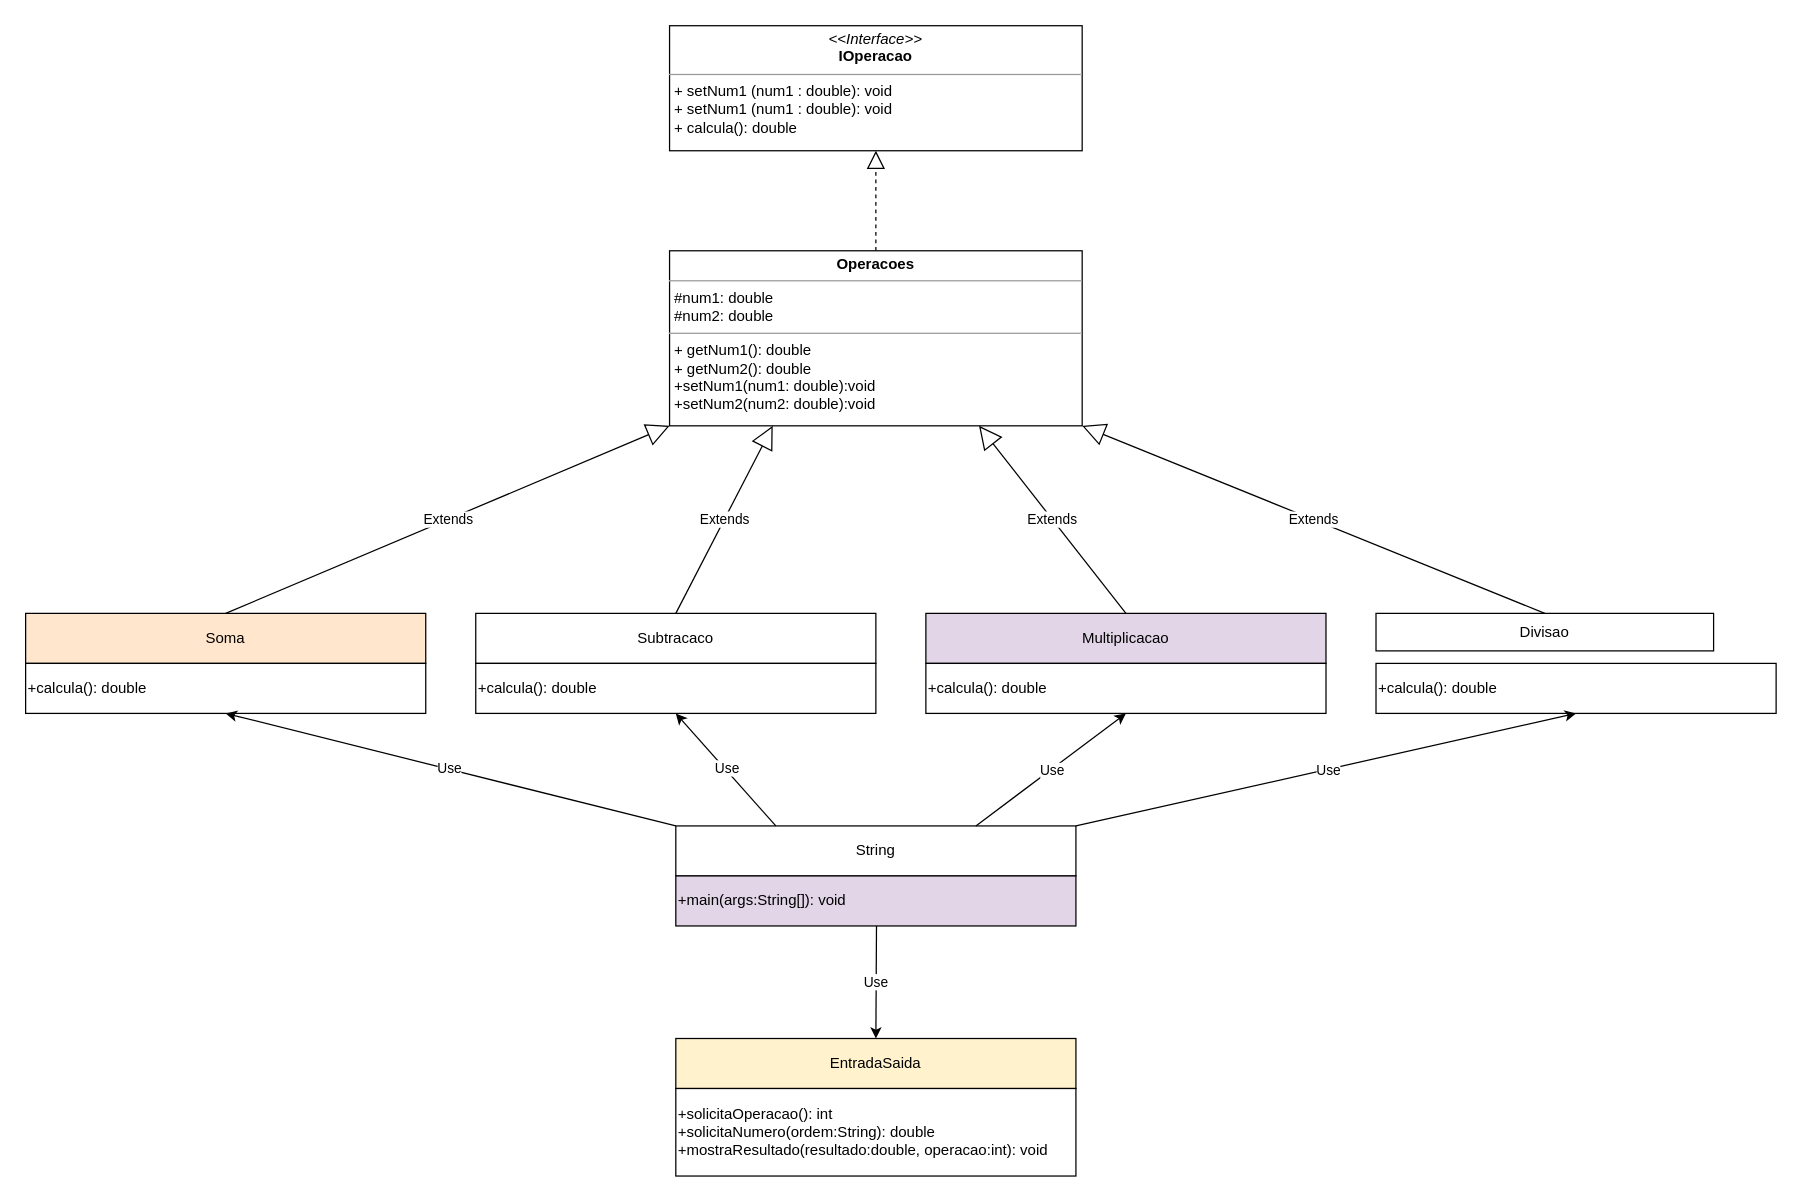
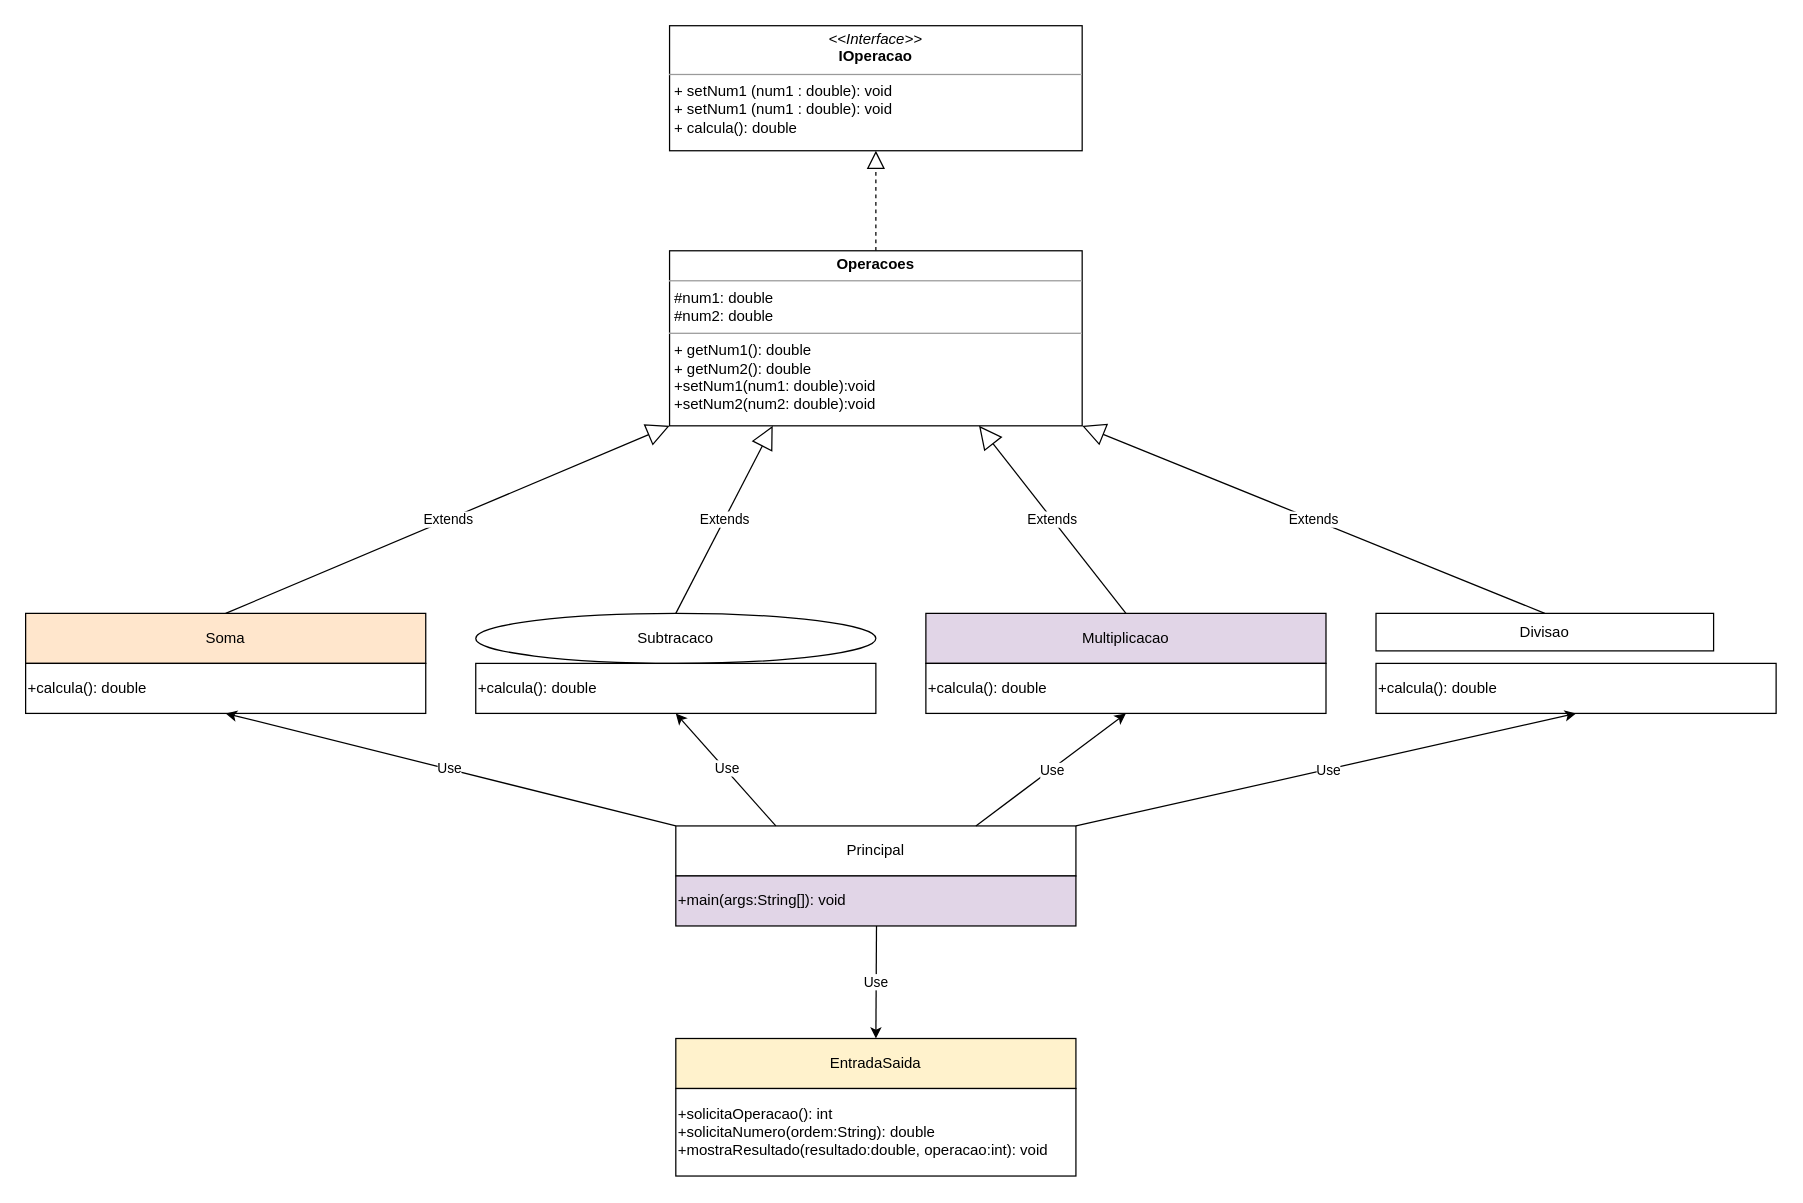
  <mxCell id="0" />
  <mxCell id="1" parent="0" />
- <mxCell id="2" value="String" style="rounded=0;whiteSpace=wrap;html=1;" parent="1" vertex="1"><mxGeometry x="540" y="660" width="320" height="40" as="geometry" /></mxCell>
+ <mxCell id="2" value="Principal" style="rounded=0;whiteSpace=wrap;html=1;" parent="1" vertex="1"><mxGeometry x="540" y="660" width="320" height="40" as="geometry" /></mxCell>
  <mxCell id="3" value="EntradaSaida" style="rounded=0;whiteSpace=wrap;html=1;fillColor=#fff2cc;" parent="1" vertex="1"><mxGeometry x="540" y="830" width="320" height="40" as="geometry" /></mxCell>
  <mxCell id="4" value="&lt;div style=&quot;&quot;&gt;+solicitaOperacao(): int&lt;/div&gt;&lt;div style=&quot;&quot;&gt;+solicitaNumero(ordem:String): double&lt;/div&gt;&lt;div style=&quot;&quot;&gt;+mostraResultado(resultado:double, operacao:int): void&lt;/div&gt;" style="rounded=0;whiteSpace=wrap;html=1;align=left;" parent="1" vertex="1"><mxGeometry x="540" y="870" width="320" height="70" as="geometry" /></mxCell>
  <mxCell id="5" value="&lt;div style=&quot;&quot;&gt;+main(args:String[]): void&lt;/div&gt;" style="rounded=0;whiteSpace=wrap;html=1;align=left;fillColor=#e1d5e7;" parent="1" vertex="1"><mxGeometry x="540" y="700" width="320" height="40" as="geometry" /></mxCell>
  <mxCell id="6" value="" style="endArrow=classic;html=1;rounded=0;exitX=0.5;exitY=1;exitDx=0;exitDy=0;entryX=0.5;entryY=0;entryDx=0;entryDy=0;" parent="1" target="3" edge="1"><mxGeometry width="50" height="50" relative="1" as="geometry"><mxPoint x="700.5" y="740" as="sourcePoint" /><mxPoint x="700" y="900" as="targetPoint" /><Array as="points" /></mxGeometry></mxCell>
  <mxCell id="7" value="Use" style="edgeLabel;html=1;align=center;verticalAlign=middle;resizable=0;points=[];" parent="6" connectable="0" vertex="1"><mxGeometry x="0.006" y="-1" relative="1" as="geometry"><mxPoint as="offset" /></mxGeometry></mxCell>
  <mxCell id="8" value="Soma" style="rounded=0;whiteSpace=wrap;html=1;fillColor=#ffe6cc;" parent="1" vertex="1"><mxGeometry x="20" y="490" width="320" height="40" as="geometry" /></mxCell>
  <mxCell id="9" value="&lt;div style=&quot;&quot;&gt;+calcula(): double&lt;/div&gt;" style="rounded=0;whiteSpace=wrap;html=1;align=left;" parent="1" vertex="1"><mxGeometry x="20" y="530" width="320" height="40" as="geometry" /></mxCell>
- <mxCell id="10" value="Subtracaco" style="rounded=0;whiteSpace=wrap;html=1;" parent="1" vertex="1"><mxGeometry x="380" y="490" width="320" height="40" as="geometry" /></mxCell>
+ <mxCell id="10" value="Subtracaco" style="ellipse;whiteSpace=wrap;html=1;" parent="1" vertex="1"><mxGeometry x="380" y="490" width="320" height="40" as="geometry" /></mxCell>
  <mxCell id="11" value="&lt;div style=&quot;&quot;&gt;+calcula(): double&lt;br&gt;&lt;/div&gt;" style="rounded=0;whiteSpace=wrap;html=1;align=left;" parent="1" vertex="1"><mxGeometry x="380" y="530" width="320" height="40" as="geometry" /></mxCell>
  <mxCell id="12" value="Multiplicacao" style="rounded=0;whiteSpace=wrap;html=1;fillColor=#e1d5e7;" parent="1" vertex="1"><mxGeometry x="740" y="490" width="320" height="40" as="geometry" /></mxCell>
  <mxCell id="13" value="&lt;div style=&quot;&quot;&gt;+calcula(): double&lt;br&gt;&lt;/div&gt;" style="rounded=0;whiteSpace=wrap;html=1;align=left;" parent="1" vertex="1"><mxGeometry x="740" y="530" width="320" height="40" as="geometry" /></mxCell>
  <mxCell id="14" value="Divisao" style="rounded=0;whiteSpace=wrap;html=1;" parent="1" vertex="1"><mxGeometry x="1100" y="490" width="270" height="30" as="geometry" /></mxCell>
  <mxCell id="15" value="&lt;div style=&quot;&quot;&gt;+calcula(): double&lt;br&gt;&lt;/div&gt;" style="rounded=0;whiteSpace=wrap;html=1;align=left;" parent="1" vertex="1"><mxGeometry x="1100" y="530" width="320" height="40" as="geometry" /></mxCell>
  <mxCell id="16" value="" style="endArrow=classic;html=1;rounded=0;exitX=0.5;exitY=1;exitDx=0;exitDy=0;entryX=0.5;entryY=1;entryDx=0;entryDy=0;" parent="1" target="9" edge="1"><mxGeometry width="50" height="50" relative="1" as="geometry"><mxPoint x="540" y="660" as="sourcePoint" /><mxPoint x="181.32" y="740" as="targetPoint" /><Array as="points" /></mxGeometry></mxCell>
  <mxCell id="17" value="Use" style="edgeLabel;html=1;align=center;verticalAlign=middle;resizable=0;points=[];" parent="16" connectable="0" vertex="1"><mxGeometry x="0.006" y="-1" relative="1" as="geometry"><mxPoint as="offset" /></mxGeometry></mxCell>
  <mxCell id="18" value="" style="endArrow=classic;html=1;rounded=0;exitX=0.25;exitY=0;exitDx=0;exitDy=0;entryX=0.5;entryY=1;entryDx=0;entryDy=0;" parent="1" source="2" target="11" edge="1"><mxGeometry width="50" height="50" relative="1" as="geometry"><mxPoint x="640.5" y="660" as="sourcePoint" /><mxPoint x="560" y="740" as="targetPoint" /><Array as="points" /></mxGeometry></mxCell>
  <mxCell id="19" value="Use" style="edgeLabel;html=1;align=center;verticalAlign=middle;resizable=0;points=[];" parent="18" connectable="0" vertex="1"><mxGeometry x="0.006" y="-1" relative="1" as="geometry"><mxPoint as="offset" /></mxGeometry></mxCell>
  <mxCell id="20" value="" style="endArrow=classic;html=1;rounded=0;exitX=0.75;exitY=0;exitDx=0;exitDy=0;entryX=0.5;entryY=1;entryDx=0;entryDy=0;" parent="1" source="2" target="13" edge="1"><mxGeometry width="50" height="50" relative="1" as="geometry"><mxPoint x="770" y="660" as="sourcePoint" /><mxPoint x="910" y="570" as="targetPoint" /><Array as="points" /></mxGeometry></mxCell>
  <mxCell id="21" value="Use" style="edgeLabel;html=1;align=center;verticalAlign=middle;resizable=0;points=[];" parent="20" connectable="0" vertex="1"><mxGeometry x="0.006" y="-1" relative="1" as="geometry"><mxPoint as="offset" /></mxGeometry></mxCell>
  <mxCell id="22" value="" style="endArrow=classic;html=1;rounded=0;exitX=0.5;exitY=1;exitDx=0;exitDy=0;entryX=0.5;entryY=1;entryDx=0;entryDy=0;" parent="1" target="15" edge="1"><mxGeometry width="50" height="50" relative="1" as="geometry"><mxPoint x="860" y="660" as="sourcePoint" /><mxPoint x="1259.5" y="750" as="targetPoint" /><Array as="points" /></mxGeometry></mxCell>
  <mxCell id="23" value="Use" style="edgeLabel;html=1;align=center;verticalAlign=middle;resizable=0;points=[];" parent="22" connectable="0" vertex="1"><mxGeometry x="0.006" y="-1" relative="1" as="geometry"><mxPoint as="offset" /></mxGeometry></mxCell>
  <mxCell id="24" value="&lt;p style=&quot;margin:0px;margin-top:4px;text-align:center;&quot;&gt;&lt;i&gt;&amp;lt;&amp;lt;Interface&amp;gt;&amp;gt;&lt;/i&gt;&lt;br&gt;&lt;b&gt;IOperacao&lt;/b&gt;&lt;/p&gt;&lt;hr size=&quot;1&quot;&gt;&lt;p style=&quot;margin:0px;margin-left:4px;&quot;&gt;+ setNum1 (num1 : double): void&lt;br&gt;&lt;/p&gt;&lt;p style=&quot;margin:0px;margin-left:4px;&quot;&gt;+ setNum1 (num1 : double): void&lt;br&gt;&lt;/p&gt;&lt;p style=&quot;margin:0px;margin-left:4px;&quot;&gt;+ calcula(): double&lt;/p&gt;" style="verticalAlign=top;align=left;overflow=fill;fontSize=12;fontFamily=Helvetica;html=1;whiteSpace=wrap;" parent="1" vertex="1"><mxGeometry x="535" y="20" width="330" height="100" as="geometry" /></mxCell>
  <mxCell id="25" value="" style="endArrow=block;dashed=1;endFill=0;endSize=12;html=1;rounded=0;exitX=0.5;exitY=0;exitDx=0;exitDy=0;entryX=0.5;entryY=1;entryDx=0;entryDy=0;" parent="1" source="26" target="24" edge="1"><mxGeometry width="160" relative="1" as="geometry"><mxPoint x="490" y="240" as="sourcePoint" /><mxPoint x="180" y="10" as="targetPoint" /></mxGeometry></mxCell>
  <mxCell id="26" value="&lt;p style=&quot;margin:0px;margin-top:4px;text-align:center;&quot;&gt;&lt;b&gt;Operacoes&lt;/b&gt;&lt;/p&gt;&lt;hr size=&quot;1&quot;&gt;&lt;p style=&quot;margin:0px;margin-left:4px;&quot;&gt;#num1: double&lt;/p&gt;&lt;p style=&quot;margin:0px;margin-left:4px;&quot;&gt;#num2: double&lt;/p&gt;&lt;hr size=&quot;1&quot;&gt;&lt;p style=&quot;margin:0px;margin-left:4px;&quot;&gt;+ getNum1(): double&lt;/p&gt;&lt;p style=&quot;margin:0px;margin-left:4px;&quot;&gt;+ getNum2(): double&lt;br&gt;&lt;/p&gt;&lt;p style=&quot;margin:0px;margin-left:4px;&quot;&gt;+setNum1(num1: double):void&lt;/p&gt;&lt;p style=&quot;margin:0px;margin-left:4px;&quot;&gt;+setNum2(num2: double):void&lt;br&gt;&lt;/p&gt;" style="verticalAlign=top;align=left;overflow=fill;fontSize=12;fontFamily=Helvetica;html=1;whiteSpace=wrap;" vertex="1" parent="1"><mxGeometry x="535" y="200" width="330" height="140" as="geometry" /></mxCell>
  <mxCell id="27" value="Extends" style="endArrow=block;endSize=16;endFill=0;html=1;rounded=0;exitX=0.5;exitY=0;exitDx=0;exitDy=0;entryX=0;entryY=1;entryDx=0;entryDy=0;" edge="1" parent="1" source="8" target="26"><mxGeometry width="160" relative="1" as="geometry"><mxPoint x="470" y="350" as="sourcePoint" /><mxPoint x="630" y="350" as="targetPoint" /></mxGeometry></mxCell>
  <mxCell id="28" value="Extends" style="endArrow=block;endSize=16;endFill=0;html=1;rounded=0;exitX=0.5;exitY=0;exitDx=0;exitDy=0;entryX=0.25;entryY=1;entryDx=0;entryDy=0;" edge="1" parent="1" source="10" target="26"><mxGeometry width="160" relative="1" as="geometry"><mxPoint x="470" y="350" as="sourcePoint" /><mxPoint x="630" y="350" as="targetPoint" /></mxGeometry></mxCell>
  <mxCell id="29" value="Extends" style="endArrow=block;endSize=16;endFill=0;html=1;rounded=0;exitX=0.5;exitY=0;exitDx=0;exitDy=0;entryX=0.75;entryY=1;entryDx=0;entryDy=0;" edge="1" parent="1" source="12" target="26"><mxGeometry width="160" relative="1" as="geometry"><mxPoint x="470" y="350" as="sourcePoint" /><mxPoint x="630" y="350" as="targetPoint" /></mxGeometry></mxCell>
  <mxCell id="30" value="Extends" style="endArrow=block;endSize=16;endFill=0;html=1;rounded=0;exitX=0.5;exitY=0;exitDx=0;exitDy=0;entryX=1;entryY=1;entryDx=0;entryDy=0;" edge="1" parent="1" source="14" target="26"><mxGeometry width="160" relative="1" as="geometry"><mxPoint x="470" y="350" as="sourcePoint" /><mxPoint x="630" y="350" as="targetPoint" /></mxGeometry></mxCell>
